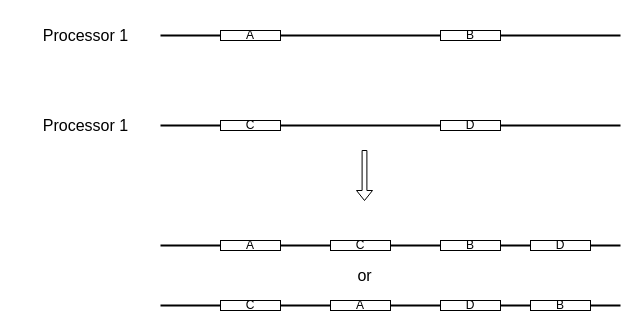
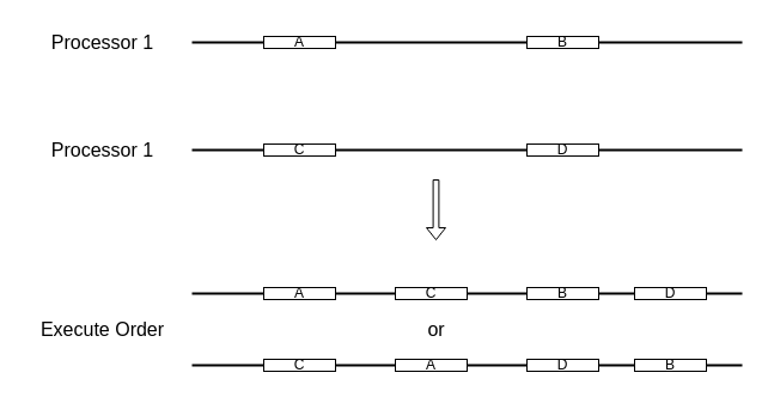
  <mxCell id="0" />
  <mxCell id="1" parent="0" />
  <mxCell id="2" value="" style="line;strokeWidth=2;html=1;" vertex="1" parent="1"><mxGeometry x="160" y="30" width="460" height="10" as="geometry" /></mxCell>
  <mxCell id="3" value="" style="line;strokeWidth=2;html=1;" vertex="1" parent="1"><mxGeometry x="160" y="120" width="460" height="10" as="geometry" /></mxCell>
  <mxCell id="4" value="A" style="rounded=0;whiteSpace=wrap;html=1;" vertex="1" parent="1"><mxGeometry x="220" y="30" width="60" height="10" as="geometry" /></mxCell>
  <mxCell id="5" value="B" style="rounded=0;whiteSpace=wrap;html=1;" vertex="1" parent="1"><mxGeometry x="440" y="30" width="60" height="10" as="geometry" /></mxCell>
  <mxCell id="6" value="C" style="rounded=0;whiteSpace=wrap;html=1;" vertex="1" parent="1"><mxGeometry x="220" y="120" width="60" height="10" as="geometry" /></mxCell>
  <mxCell id="7" value="D" style="rounded=0;whiteSpace=wrap;html=1;" vertex="1" parent="1"><mxGeometry x="440" y="120" width="60" height="10" as="geometry" /></mxCell>
  <mxCell id="8" value="" style="shape=singleArrow;direction=south;whiteSpace=wrap;html=1;" vertex="1" parent="1"><mxGeometry x="356" y="150" width="16" height="50" as="geometry" /></mxCell>
  <mxCell id="9" value="" style="line;strokeWidth=2;html=1;" vertex="1" parent="1"><mxGeometry x="160" y="240" width="460" height="10" as="geometry" /></mxCell>
  <mxCell id="10" value="A" style="rounded=0;whiteSpace=wrap;html=1;" vertex="1" parent="1"><mxGeometry x="220" y="240" width="60" height="10" as="geometry" /></mxCell>
  <mxCell id="11" value="B" style="rounded=0;whiteSpace=wrap;html=1;" vertex="1" parent="1"><mxGeometry x="440" y="240" width="60" height="10" as="geometry" /></mxCell>
  <mxCell id="12" value="C" style="rounded=0;whiteSpace=wrap;html=1;" vertex="1" parent="1"><mxGeometry x="330" y="240" width="60" height="10" as="geometry" /></mxCell>
  <mxCell id="13" value="D" style="rounded=0;whiteSpace=wrap;html=1;" vertex="1" parent="1"><mxGeometry x="530" y="240" width="60" height="10" as="geometry" /></mxCell>
  <mxCell id="14" value="" style="line;strokeWidth=2;html=1;" vertex="1" parent="1"><mxGeometry x="160" y="300" width="460" height="10" as="geometry" /></mxCell>
  <mxCell id="15" value="C" style="rounded=0;whiteSpace=wrap;html=1;" vertex="1" parent="1"><mxGeometry x="220" y="300" width="60" height="10" as="geometry" /></mxCell>
  <mxCell id="16" value="D" style="rounded=0;whiteSpace=wrap;html=1;" vertex="1" parent="1"><mxGeometry x="440" y="300" width="60" height="10" as="geometry" /></mxCell>
  <mxCell id="17" value="A" style="rounded=0;whiteSpace=wrap;html=1;" vertex="1" parent="1"><mxGeometry x="330" y="300" width="60" height="10" as="geometry" /></mxCell>
  <mxCell id="18" value="B" style="rounded=0;whiteSpace=wrap;html=1;" vertex="1" parent="1"><mxGeometry x="530" y="300" width="60" height="10" as="geometry" /></mxCell>
  <mxCell id="19" value="&lt;div style=&quot;font-size: 16px;&quot;&gt;&lt;font style=&quot;font-size: 16px;&quot;&gt;or&lt;/font&gt;&lt;/div&gt;" style="text;html=1;resizable=0;autosize=1;align=center;verticalAlign=middle;points=[];fillColor=none;strokeColor=none;rounded=0;" vertex="1" parent="1"><mxGeometry x="344" y="260" width="40" height="30" as="geometry" /></mxCell>
  <mxCell id="20" value="Processor 1" style="text;html=1;resizable=0;autosize=1;align=center;verticalAlign=middle;points=[];fillColor=none;strokeColor=none;rounded=0;fontSize=16;" vertex="1" parent="1"><mxGeometry x="30" y="20" width="110" height="30" as="geometry" /></mxCell>
  <mxCell id="21" value="Processor 1" style="text;html=1;resizable=0;autosize=1;align=center;verticalAlign=middle;points=[];fillColor=none;strokeColor=none;rounded=0;fontSize=16;" vertex="1" parent="1"><mxGeometry x="30" y="110" width="110" height="30" as="geometry" /></mxCell>
+ <mxCell id="22" value="Execute Order" style="text;html=1;resizable=0;autosize=1;align=center;verticalAlign=middle;points=[];fillColor=none;strokeColor=none;rounded=0;fontSize=16;" vertex="1" parent="1"><mxGeometry x="20" y="260" width="130" height="30" as="geometry" /></mxCell>
